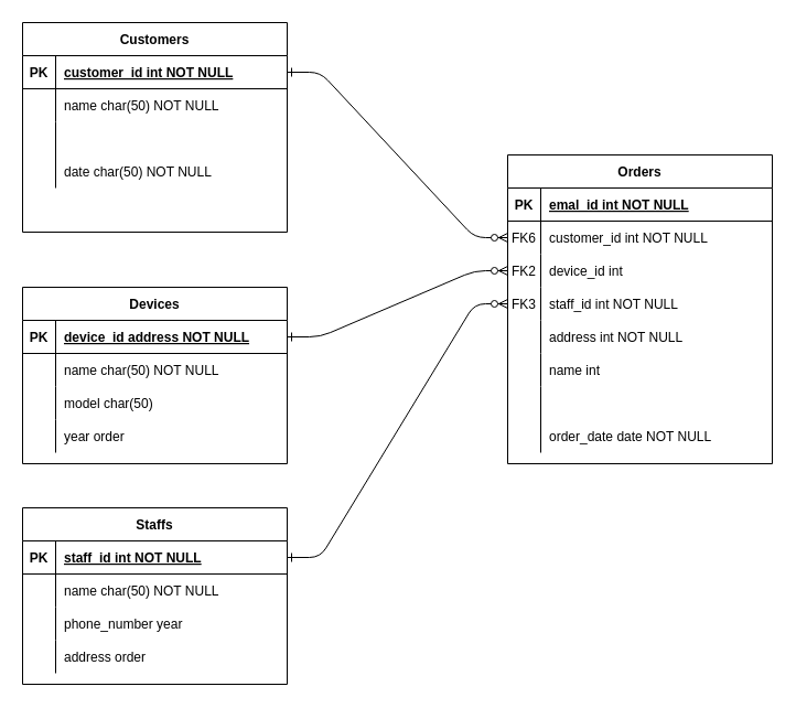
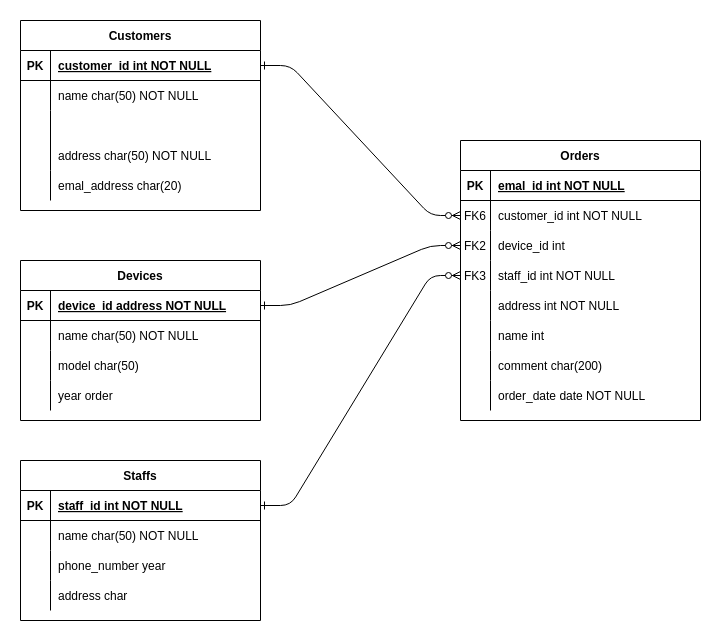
  <mxCell id="0" />
  <mxCell id="1" parent="0" />
  <mxCell id="2" value="" style="edgeStyle=entityRelationEdgeStyle;endArrow=ERzeroToMany;startArrow=ERone;endFill=1;startFill=0;" parent="1" source="29" target="7" edge="1"><mxGeometry width="100" height="100" relative="1" as="geometry"><mxPoint x="240" y="620" as="sourcePoint" /><mxPoint x="340" y="520" as="targetPoint" /></mxGeometry></mxCell>
  <mxCell id="3" value="Orders" style="shape=table;startSize=30;container=1;collapsible=1;childLayout=tableLayout;fixedRows=1;rowLines=0;fontStyle=1;align=center;resizeLast=1;" parent="1" vertex="1"><mxGeometry x="460" y="140" width="240" height="280" as="geometry" /></mxCell>
  <mxCell id="4" value="" style="shape=partialRectangle;collapsible=0;dropTarget=0;pointerEvents=0;fillColor=none;points=[[0,0.5],[1,0.5]];portConstraint=eastwest;top=0;left=0;right=0;bottom=1;" parent="3" vertex="1"><mxGeometry y="30" width="240" height="30" as="geometry" /></mxCell>
  <mxCell id="5" value="PK" style="shape=partialRectangle;overflow=hidden;connectable=0;fillColor=none;top=0;left=0;bottom=0;right=0;fontStyle=1;" parent="4" vertex="1"><mxGeometry width="30" height="30" as="geometry" /></mxCell>
  <mxCell id="6" value="emal_id int NOT NULL " style="shape=partialRectangle;overflow=hidden;connectable=0;fillColor=none;top=0;left=0;bottom=0;right=0;align=left;spacingLeft=6;fontStyle=5;" parent="4" vertex="1"><mxGeometry x="30" width="210" height="30" as="geometry" /></mxCell>
  <mxCell id="7" value="" style="shape=partialRectangle;collapsible=0;dropTarget=0;pointerEvents=0;fillColor=none;points=[[0,0.5],[1,0.5]];portConstraint=eastwest;top=0;left=0;right=0;bottom=0;" parent="3" vertex="1"><mxGeometry y="60" width="240" height="30" as="geometry" /></mxCell>
  <mxCell id="8" value="FK6" style="shape=partialRectangle;overflow=hidden;connectable=0;fillColor=none;top=0;left=0;bottom=0;right=0;" parent="7" vertex="1"><mxGeometry width="30" height="30" as="geometry" /></mxCell>
  <mxCell id="9" value="customer_id int NOT NULL" style="shape=partialRectangle;overflow=hidden;connectable=0;fillColor=none;top=0;left=0;bottom=0;right=0;align=left;spacingLeft=6;" parent="7" vertex="1"><mxGeometry x="30" width="210" height="30" as="geometry" /></mxCell>
  <mxCell id="10" value="" style="shape=partialRectangle;collapsible=0;dropTarget=0;pointerEvents=0;fillColor=none;points=[[0,0.5],[1,0.5]];portConstraint=eastwest;top=0;left=0;right=0;bottom=0;" parent="3" vertex="1"><mxGeometry y="90" width="240" height="30" as="geometry" /></mxCell>
  <mxCell id="11" value="FK2" style="shape=partialRectangle;overflow=hidden;connectable=0;fillColor=none;top=0;left=0;bottom=0;right=0;" parent="10" vertex="1"><mxGeometry width="30" height="30" as="geometry" /></mxCell>
  <mxCell id="12" value="device_id int " style="shape=partialRectangle;overflow=hidden;connectable=0;fillColor=none;top=0;left=0;bottom=0;right=0;align=left;spacingLeft=6;" parent="10" vertex="1"><mxGeometry x="30" width="210" height="30" as="geometry" /></mxCell>
  <mxCell id="13" style="shape=partialRectangle;collapsible=0;dropTarget=0;pointerEvents=0;fillColor=none;points=[[0,0.5],[1,0.5]];portConstraint=eastwest;top=0;left=0;right=0;bottom=0;" parent="3" vertex="1"><mxGeometry y="120" width="240" height="30" as="geometry" /></mxCell>
  <mxCell id="14" value="FK3" style="shape=partialRectangle;overflow=hidden;connectable=0;fillColor=none;top=0;left=0;bottom=0;right=0;" parent="13" vertex="1"><mxGeometry width="30" height="30" as="geometry" /></mxCell>
  <mxCell id="15" value="staff_id int NOT NULL" style="shape=partialRectangle;overflow=hidden;connectable=0;fillColor=none;top=0;left=0;bottom=0;right=0;align=left;spacingLeft=6;" parent="13" vertex="1"><mxGeometry x="30" width="210" height="30" as="geometry" /></mxCell>
  <mxCell id="16" style="shape=partialRectangle;collapsible=0;dropTarget=0;pointerEvents=0;fillColor=none;points=[[0,0.5],[1,0.5]];portConstraint=eastwest;top=0;left=0;right=0;bottom=0;" parent="3" vertex="1"><mxGeometry y="150" width="240" height="30" as="geometry" /></mxCell>
  <mxCell id="17" style="shape=partialRectangle;overflow=hidden;connectable=0;fillColor=none;top=0;left=0;bottom=0;right=0;" parent="16" vertex="1"><mxGeometry width="30" height="30" as="geometry" /></mxCell>
  <mxCell id="18" value="address int NOT NULL" style="shape=partialRectangle;overflow=hidden;connectable=0;fillColor=none;top=0;left=0;bottom=0;right=0;align=left;spacingLeft=6;" parent="16" vertex="1"><mxGeometry x="30" width="210" height="30" as="geometry" /></mxCell>
  <mxCell id="19" style="shape=partialRectangle;collapsible=0;dropTarget=0;pointerEvents=0;fillColor=none;points=[[0,0.5],[1,0.5]];portConstraint=eastwest;top=0;left=0;right=0;bottom=0;" parent="3" vertex="1"><mxGeometry y="180" width="240" height="30" as="geometry" /></mxCell>
  <mxCell id="20" style="shape=partialRectangle;overflow=hidden;connectable=0;fillColor=none;top=0;left=0;bottom=0;right=0;" parent="19" vertex="1"><mxGeometry width="30" height="30" as="geometry" /></mxCell>
  <mxCell id="21" value="name int" style="shape=partialRectangle;overflow=hidden;connectable=0;fillColor=none;top=0;left=0;bottom=0;right=0;align=left;spacingLeft=6;" parent="19" vertex="1"><mxGeometry x="30" width="210" height="30" as="geometry" /></mxCell>
  <mxCell id="22" style="shape=partialRectangle;collapsible=0;dropTarget=0;pointerEvents=0;fillColor=none;points=[[0,0.5],[1,0.5]];portConstraint=eastwest;top=0;left=0;right=0;bottom=0;" parent="3" vertex="1"><mxGeometry y="210" width="240" height="30" as="geometry" /></mxCell>
  <mxCell id="23" style="shape=partialRectangle;overflow=hidden;connectable=0;fillColor=none;top=0;left=0;bottom=0;right=0;" parent="22" vertex="1"><mxGeometry width="30" height="30" as="geometry" /></mxCell>
+ <mxCell id="24" value="comment char(200)" style="shape=partialRectangle;overflow=hidden;connectable=0;fillColor=none;top=0;left=0;bottom=0;right=0;align=left;spacingLeft=6;" parent="22" vertex="1"><mxGeometry x="30" width="210" height="30" as="geometry" /></mxCell>
  <mxCell id="25" style="shape=partialRectangle;collapsible=0;dropTarget=0;pointerEvents=0;fillColor=none;points=[[0,0.5],[1,0.5]];portConstraint=eastwest;top=0;left=0;right=0;bottom=0;" vertex="1" parent="3"><mxGeometry y="240" width="240" height="30" as="geometry" /></mxCell>
  <mxCell id="26" style="shape=partialRectangle;overflow=hidden;connectable=0;fillColor=none;top=0;left=0;bottom=0;right=0;" vertex="1" parent="25"><mxGeometry width="30" height="30" as="geometry" /></mxCell>
  <mxCell id="27" value="order_date date NOT NULL" style="shape=partialRectangle;overflow=hidden;connectable=0;fillColor=none;top=0;left=0;bottom=0;right=0;align=left;spacingLeft=6;" vertex="1" parent="25"><mxGeometry x="30" width="210" height="30" as="geometry" /></mxCell>
  <mxCell id="28" value="Customers" style="shape=table;startSize=30;container=1;collapsible=1;childLayout=tableLayout;fixedRows=1;rowLines=0;fontStyle=1;align=center;resizeLast=1;" parent="1" vertex="1"><mxGeometry x="20" y="20" width="240" height="190" as="geometry" /></mxCell>
  <mxCell id="29" value="" style="shape=partialRectangle;collapsible=0;dropTarget=0;pointerEvents=0;fillColor=none;points=[[0,0.5],[1,0.5]];portConstraint=eastwest;top=0;left=0;right=0;bottom=1;" parent="28" vertex="1"><mxGeometry y="30" width="240" height="30" as="geometry" /></mxCell>
  <mxCell id="30" value="PK" style="shape=partialRectangle;overflow=hidden;connectable=0;fillColor=none;top=0;left=0;bottom=0;right=0;fontStyle=1;" parent="29" vertex="1"><mxGeometry width="30" height="30" as="geometry" /></mxCell>
  <mxCell id="31" value="customer_id int NOT NULL " style="shape=partialRectangle;overflow=hidden;connectable=0;fillColor=none;top=0;left=0;bottom=0;right=0;align=left;spacingLeft=6;fontStyle=5;" parent="29" vertex="1"><mxGeometry x="30" width="210" height="30" as="geometry" /></mxCell>
  <mxCell id="32" value="" style="shape=partialRectangle;collapsible=0;dropTarget=0;pointerEvents=0;fillColor=none;points=[[0,0.5],[1,0.5]];portConstraint=eastwest;top=0;left=0;right=0;bottom=0;" parent="28" vertex="1"><mxGeometry y="60" width="240" height="30" as="geometry" /></mxCell>
  <mxCell id="33" value="" style="shape=partialRectangle;overflow=hidden;connectable=0;fillColor=none;top=0;left=0;bottom=0;right=0;" parent="32" vertex="1"><mxGeometry width="30" height="30" as="geometry" /></mxCell>
  <mxCell id="34" value="name char(50) NOT NULL" style="shape=partialRectangle;overflow=hidden;connectable=0;fillColor=none;top=0;left=0;bottom=0;right=0;align=left;spacingLeft=6;" parent="32" vertex="1"><mxGeometry x="30" width="210" height="30" as="geometry" /></mxCell>
  <mxCell id="35" style="shape=partialRectangle;collapsible=0;dropTarget=0;pointerEvents=0;fillColor=none;points=[[0,0.5],[1,0.5]];portConstraint=eastwest;top=0;left=0;right=0;bottom=0;" parent="28" vertex="1"><mxGeometry y="90" width="240" height="30" as="geometry" /></mxCell>
  <mxCell id="36" style="shape=partialRectangle;overflow=hidden;connectable=0;fillColor=none;top=0;left=0;bottom=0;right=0;" parent="35" vertex="1"><mxGeometry width="30" height="30" as="geometry" /></mxCell>
  <mxCell id="37" style="shape=partialRectangle;collapsible=0;dropTarget=0;pointerEvents=0;fillColor=none;points=[[0,0.5],[1,0.5]];portConstraint=eastwest;top=0;left=0;right=0;bottom=0;" parent="28" vertex="1"><mxGeometry y="120" width="240" height="30" as="geometry" /></mxCell>
  <mxCell id="38" style="shape=partialRectangle;overflow=hidden;connectable=0;fillColor=none;top=0;left=0;bottom=0;right=0;" parent="37" vertex="1"><mxGeometry width="30" height="30" as="geometry" /></mxCell>
- <mxCell id="39" value="date char(50) NOT NULL" style="shape=partialRectangle;overflow=hidden;connectable=0;fillColor=none;top=0;left=0;bottom=0;right=0;align=left;spacingLeft=6;" parent="37" vertex="1"><mxGeometry x="30" width="210" height="30" as="geometry" /></mxCell>
+ <mxCell id="39" value="address char(50) NOT NULL" style="shape=partialRectangle;overflow=hidden;connectable=0;fillColor=none;top=0;left=0;bottom=0;right=0;align=left;spacingLeft=6;" parent="37" vertex="1"><mxGeometry x="30" width="210" height="30" as="geometry" /></mxCell>
  <mxCell id="40" style="shape=partialRectangle;collapsible=0;dropTarget=0;pointerEvents=0;fillColor=none;points=[[0,0.5],[1,0.5]];portConstraint=eastwest;top=0;left=0;right=0;bottom=0;" parent="28" vertex="1"><mxGeometry y="150" width="240" height="30" as="geometry" /></mxCell>
  <mxCell id="41" style="shape=partialRectangle;overflow=hidden;connectable=0;fillColor=none;top=0;left=0;bottom=0;right=0;" parent="40" vertex="1"><mxGeometry width="30" height="30" as="geometry" /></mxCell>
+ <mxCell id="42" value="emal_address char(20)" style="shape=partialRectangle;overflow=hidden;connectable=0;fillColor=none;top=0;left=0;bottom=0;right=0;align=left;spacingLeft=6;" parent="40" vertex="1"><mxGeometry x="30" width="210" height="30" as="geometry" /></mxCell>
  <mxCell id="43" value="Devices" style="shape=table;startSize=30;container=1;collapsible=1;childLayout=tableLayout;fixedRows=1;rowLines=0;fontStyle=1;align=center;resizeLast=1;" parent="1" vertex="1"><mxGeometry x="20" y="260" width="240" height="160" as="geometry" /></mxCell>
  <mxCell id="44" value="" style="shape=partialRectangle;collapsible=0;dropTarget=0;pointerEvents=0;fillColor=none;points=[[0,0.5],[1,0.5]];portConstraint=eastwest;top=0;left=0;right=0;bottom=1;" parent="43" vertex="1"><mxGeometry y="30" width="240" height="30" as="geometry" /></mxCell>
  <mxCell id="45" value="PK" style="shape=partialRectangle;overflow=hidden;connectable=0;fillColor=none;top=0;left=0;bottom=0;right=0;fontStyle=1;" parent="44" vertex="1"><mxGeometry width="30" height="30" as="geometry" /></mxCell>
  <mxCell id="46" value="device_id address NOT NULL " style="shape=partialRectangle;overflow=hidden;connectable=0;fillColor=none;top=0;left=0;bottom=0;right=0;align=left;spacingLeft=6;fontStyle=5;" parent="44" vertex="1"><mxGeometry x="30" width="210" height="30" as="geometry" /></mxCell>
  <mxCell id="47" value="" style="shape=partialRectangle;collapsible=0;dropTarget=0;pointerEvents=0;fillColor=none;points=[[0,0.5],[1,0.5]];portConstraint=eastwest;top=0;left=0;right=0;bottom=0;" parent="43" vertex="1"><mxGeometry y="60" width="240" height="30" as="geometry" /></mxCell>
  <mxCell id="48" value="" style="shape=partialRectangle;overflow=hidden;connectable=0;fillColor=none;top=0;left=0;bottom=0;right=0;" parent="47" vertex="1"><mxGeometry width="30" height="30" as="geometry" /></mxCell>
  <mxCell id="49" value="name char(50) NOT NULL" style="shape=partialRectangle;overflow=hidden;connectable=0;fillColor=none;top=0;left=0;bottom=0;right=0;align=left;spacingLeft=6;" parent="47" vertex="1"><mxGeometry x="30" width="210" height="30" as="geometry" /></mxCell>
  <mxCell id="50" style="shape=partialRectangle;collapsible=0;dropTarget=0;pointerEvents=0;fillColor=none;points=[[0,0.5],[1,0.5]];portConstraint=eastwest;top=0;left=0;right=0;bottom=0;" parent="43" vertex="1"><mxGeometry y="90" width="240" height="30" as="geometry" /></mxCell>
  <mxCell id="51" style="shape=partialRectangle;overflow=hidden;connectable=0;fillColor=none;top=0;left=0;bottom=0;right=0;" parent="50" vertex="1"><mxGeometry width="30" height="30" as="geometry" /></mxCell>
  <mxCell id="52" value="model char(50)" style="shape=partialRectangle;overflow=hidden;connectable=0;fillColor=none;top=0;left=0;bottom=0;right=0;align=left;spacingLeft=6;" parent="50" vertex="1"><mxGeometry x="30" width="210" height="30" as="geometry" /></mxCell>
  <mxCell id="53" style="shape=partialRectangle;collapsible=0;dropTarget=0;pointerEvents=0;fillColor=none;points=[[0,0.5],[1,0.5]];portConstraint=eastwest;top=0;left=0;right=0;bottom=0;" parent="43" vertex="1"><mxGeometry y="120" width="240" height="30" as="geometry" /></mxCell>
  <mxCell id="54" style="shape=partialRectangle;overflow=hidden;connectable=0;fillColor=none;top=0;left=0;bottom=0;right=0;" parent="53" vertex="1"><mxGeometry width="30" height="30" as="geometry" /></mxCell>
  <mxCell id="55" value="year order" style="shape=partialRectangle;overflow=hidden;connectable=0;fillColor=none;top=0;left=0;bottom=0;right=0;align=left;spacingLeft=6;" parent="53" vertex="1"><mxGeometry x="30" width="210" height="30" as="geometry" /></mxCell>
  <mxCell id="56" value="" style="edgeStyle=entityRelationEdgeStyle;endArrow=ERzeroToMany;startArrow=ERone;endFill=1;startFill=0;exitX=1;exitY=0.5;exitDx=0;exitDy=0;entryX=0;entryY=0.5;entryDx=0;entryDy=0;" parent="1" source="44" target="10" edge="1"><mxGeometry width="100" height="100" relative="1" as="geometry"><mxPoint x="280" y="75" as="sourcePoint" /><mxPoint x="350" y="105" as="targetPoint" /></mxGeometry></mxCell>
  <mxCell id="57" value="Staffs" style="shape=table;startSize=30;container=1;collapsible=1;childLayout=tableLayout;fixedRows=1;rowLines=0;fontStyle=1;align=center;resizeLast=1;" parent="1" vertex="1"><mxGeometry x="20" y="460" width="240" height="160" as="geometry" /></mxCell>
  <mxCell id="58" value="" style="shape=partialRectangle;collapsible=0;dropTarget=0;pointerEvents=0;fillColor=none;points=[[0,0.5],[1,0.5]];portConstraint=eastwest;top=0;left=0;right=0;bottom=1;" parent="57" vertex="1"><mxGeometry y="30" width="240" height="30" as="geometry" /></mxCell>
  <mxCell id="59" value="PK" style="shape=partialRectangle;overflow=hidden;connectable=0;fillColor=none;top=0;left=0;bottom=0;right=0;fontStyle=1;" parent="58" vertex="1"><mxGeometry width="30" height="30" as="geometry" /></mxCell>
  <mxCell id="60" value="staff_id int NOT NULL " style="shape=partialRectangle;overflow=hidden;connectable=0;fillColor=none;top=0;left=0;bottom=0;right=0;align=left;spacingLeft=6;fontStyle=5;" parent="58" vertex="1"><mxGeometry x="30" width="210" height="30" as="geometry" /></mxCell>
  <mxCell id="61" value="" style="shape=partialRectangle;collapsible=0;dropTarget=0;pointerEvents=0;fillColor=none;points=[[0,0.5],[1,0.5]];portConstraint=eastwest;top=0;left=0;right=0;bottom=0;" parent="57" vertex="1"><mxGeometry y="60" width="240" height="30" as="geometry" /></mxCell>
  <mxCell id="62" value="" style="shape=partialRectangle;overflow=hidden;connectable=0;fillColor=none;top=0;left=0;bottom=0;right=0;" parent="61" vertex="1"><mxGeometry width="30" height="30" as="geometry" /></mxCell>
  <mxCell id="63" value="name char(50) NOT NULL" style="shape=partialRectangle;overflow=hidden;connectable=0;fillColor=none;top=0;left=0;bottom=0;right=0;align=left;spacingLeft=6;" parent="61" vertex="1"><mxGeometry x="30" width="210" height="30" as="geometry" /></mxCell>
  <mxCell id="64" style="shape=partialRectangle;collapsible=0;dropTarget=0;pointerEvents=0;fillColor=none;points=[[0,0.5],[1,0.5]];portConstraint=eastwest;top=0;left=0;right=0;bottom=0;" parent="57" vertex="1"><mxGeometry y="90" width="240" height="30" as="geometry" /></mxCell>
  <mxCell id="65" style="shape=partialRectangle;overflow=hidden;connectable=0;fillColor=none;top=0;left=0;bottom=0;right=0;" parent="64" vertex="1"><mxGeometry width="30" height="30" as="geometry" /></mxCell>
  <mxCell id="66" value="phone_number year" style="shape=partialRectangle;overflow=hidden;connectable=0;fillColor=none;top=0;left=0;bottom=0;right=0;align=left;spacingLeft=6;" parent="64" vertex="1"><mxGeometry x="30" width="210" height="30" as="geometry" /></mxCell>
  <mxCell id="67" style="shape=partialRectangle;collapsible=0;dropTarget=0;pointerEvents=0;fillColor=none;points=[[0,0.5],[1,0.5]];portConstraint=eastwest;top=0;left=0;right=0;bottom=0;" parent="57" vertex="1"><mxGeometry y="120" width="240" height="30" as="geometry" /></mxCell>
  <mxCell id="68" style="shape=partialRectangle;overflow=hidden;connectable=0;fillColor=none;top=0;left=0;bottom=0;right=0;" parent="67" vertex="1"><mxGeometry width="30" height="30" as="geometry" /></mxCell>
- <mxCell id="69" value="address order" style="shape=partialRectangle;overflow=hidden;connectable=0;fillColor=none;top=0;left=0;bottom=0;right=0;align=left;spacingLeft=6;" parent="67" vertex="1"><mxGeometry x="30" width="210" height="30" as="geometry" /></mxCell>
+ <mxCell id="69" value="address char" style="shape=partialRectangle;overflow=hidden;connectable=0;fillColor=none;top=0;left=0;bottom=0;right=0;align=left;spacingLeft=6;" parent="67" vertex="1"><mxGeometry x="30" width="210" height="30" as="geometry" /></mxCell>
  <mxCell id="70" value="" style="edgeStyle=entityRelationEdgeStyle;endArrow=ERzeroToMany;startArrow=ERone;endFill=1;startFill=0;exitX=1;exitY=0.5;exitDx=0;exitDy=0;entryX=0;entryY=0.5;entryDx=0;entryDy=0;" parent="1" source="58" target="13" edge="1"><mxGeometry width="100" height="100" relative="1" as="geometry"><mxPoint x="380" y="480" as="sourcePoint" /><mxPoint x="340" y="350" as="targetPoint" /></mxGeometry></mxCell>
